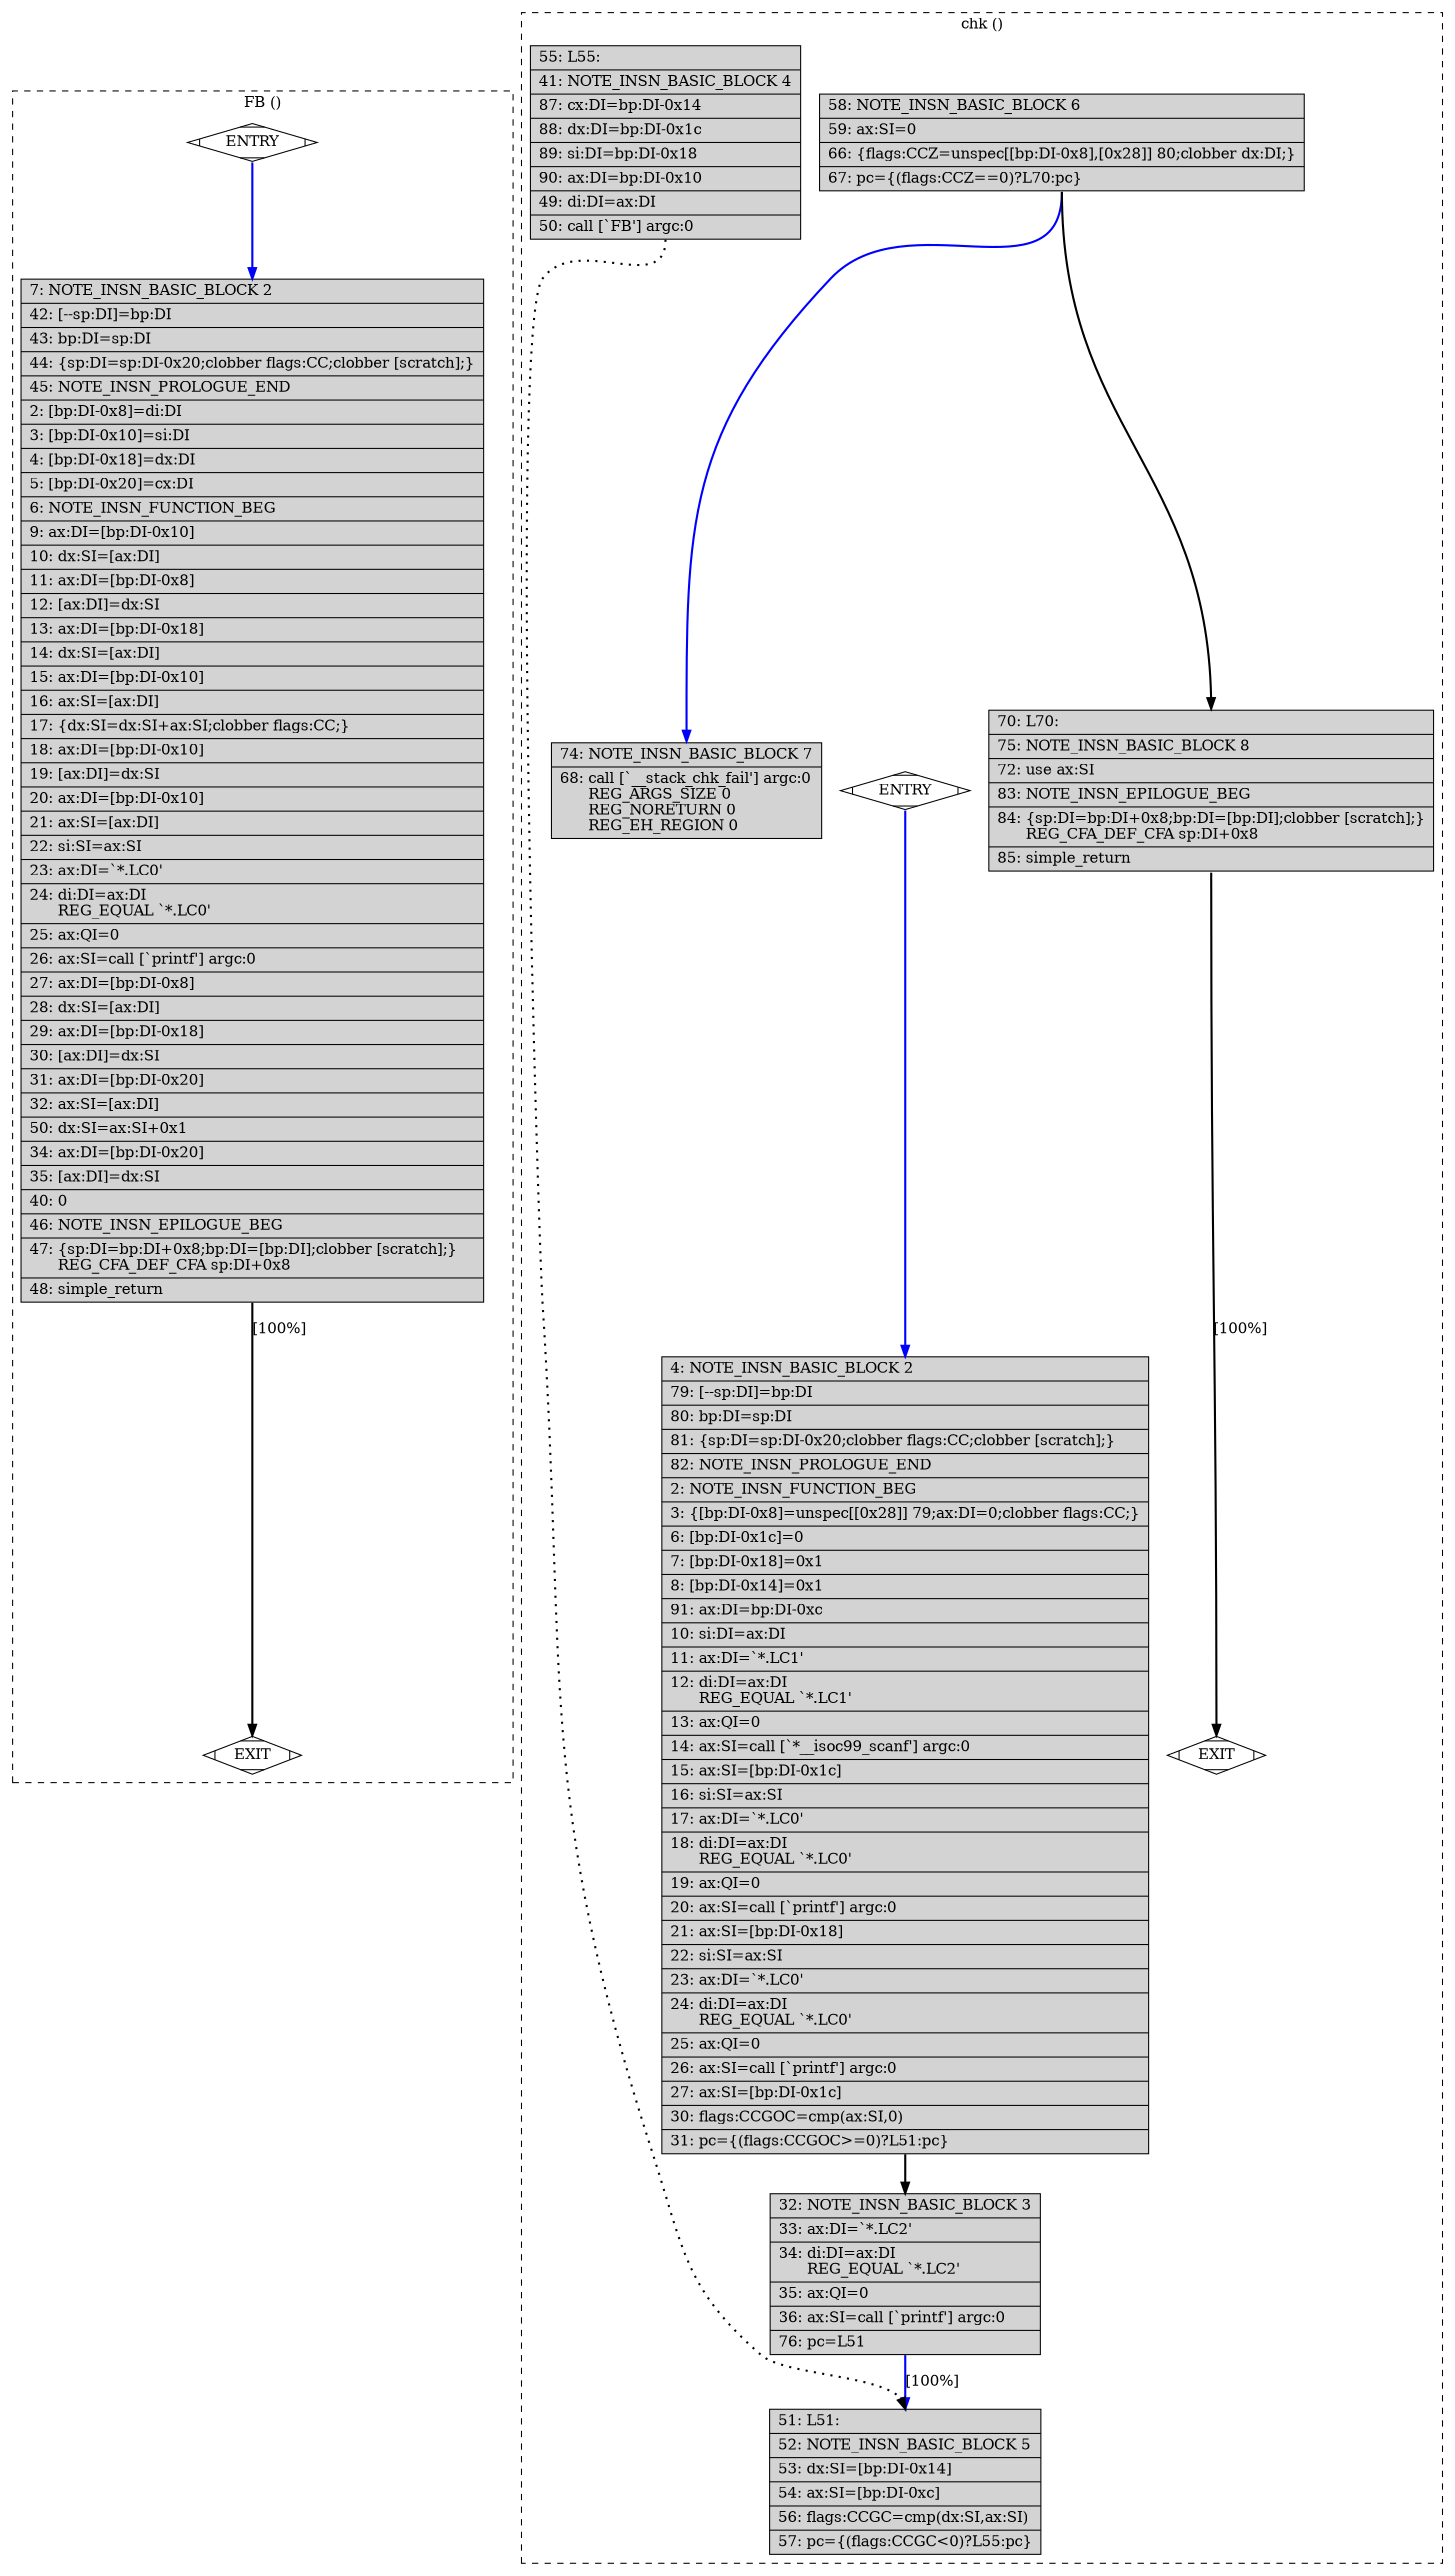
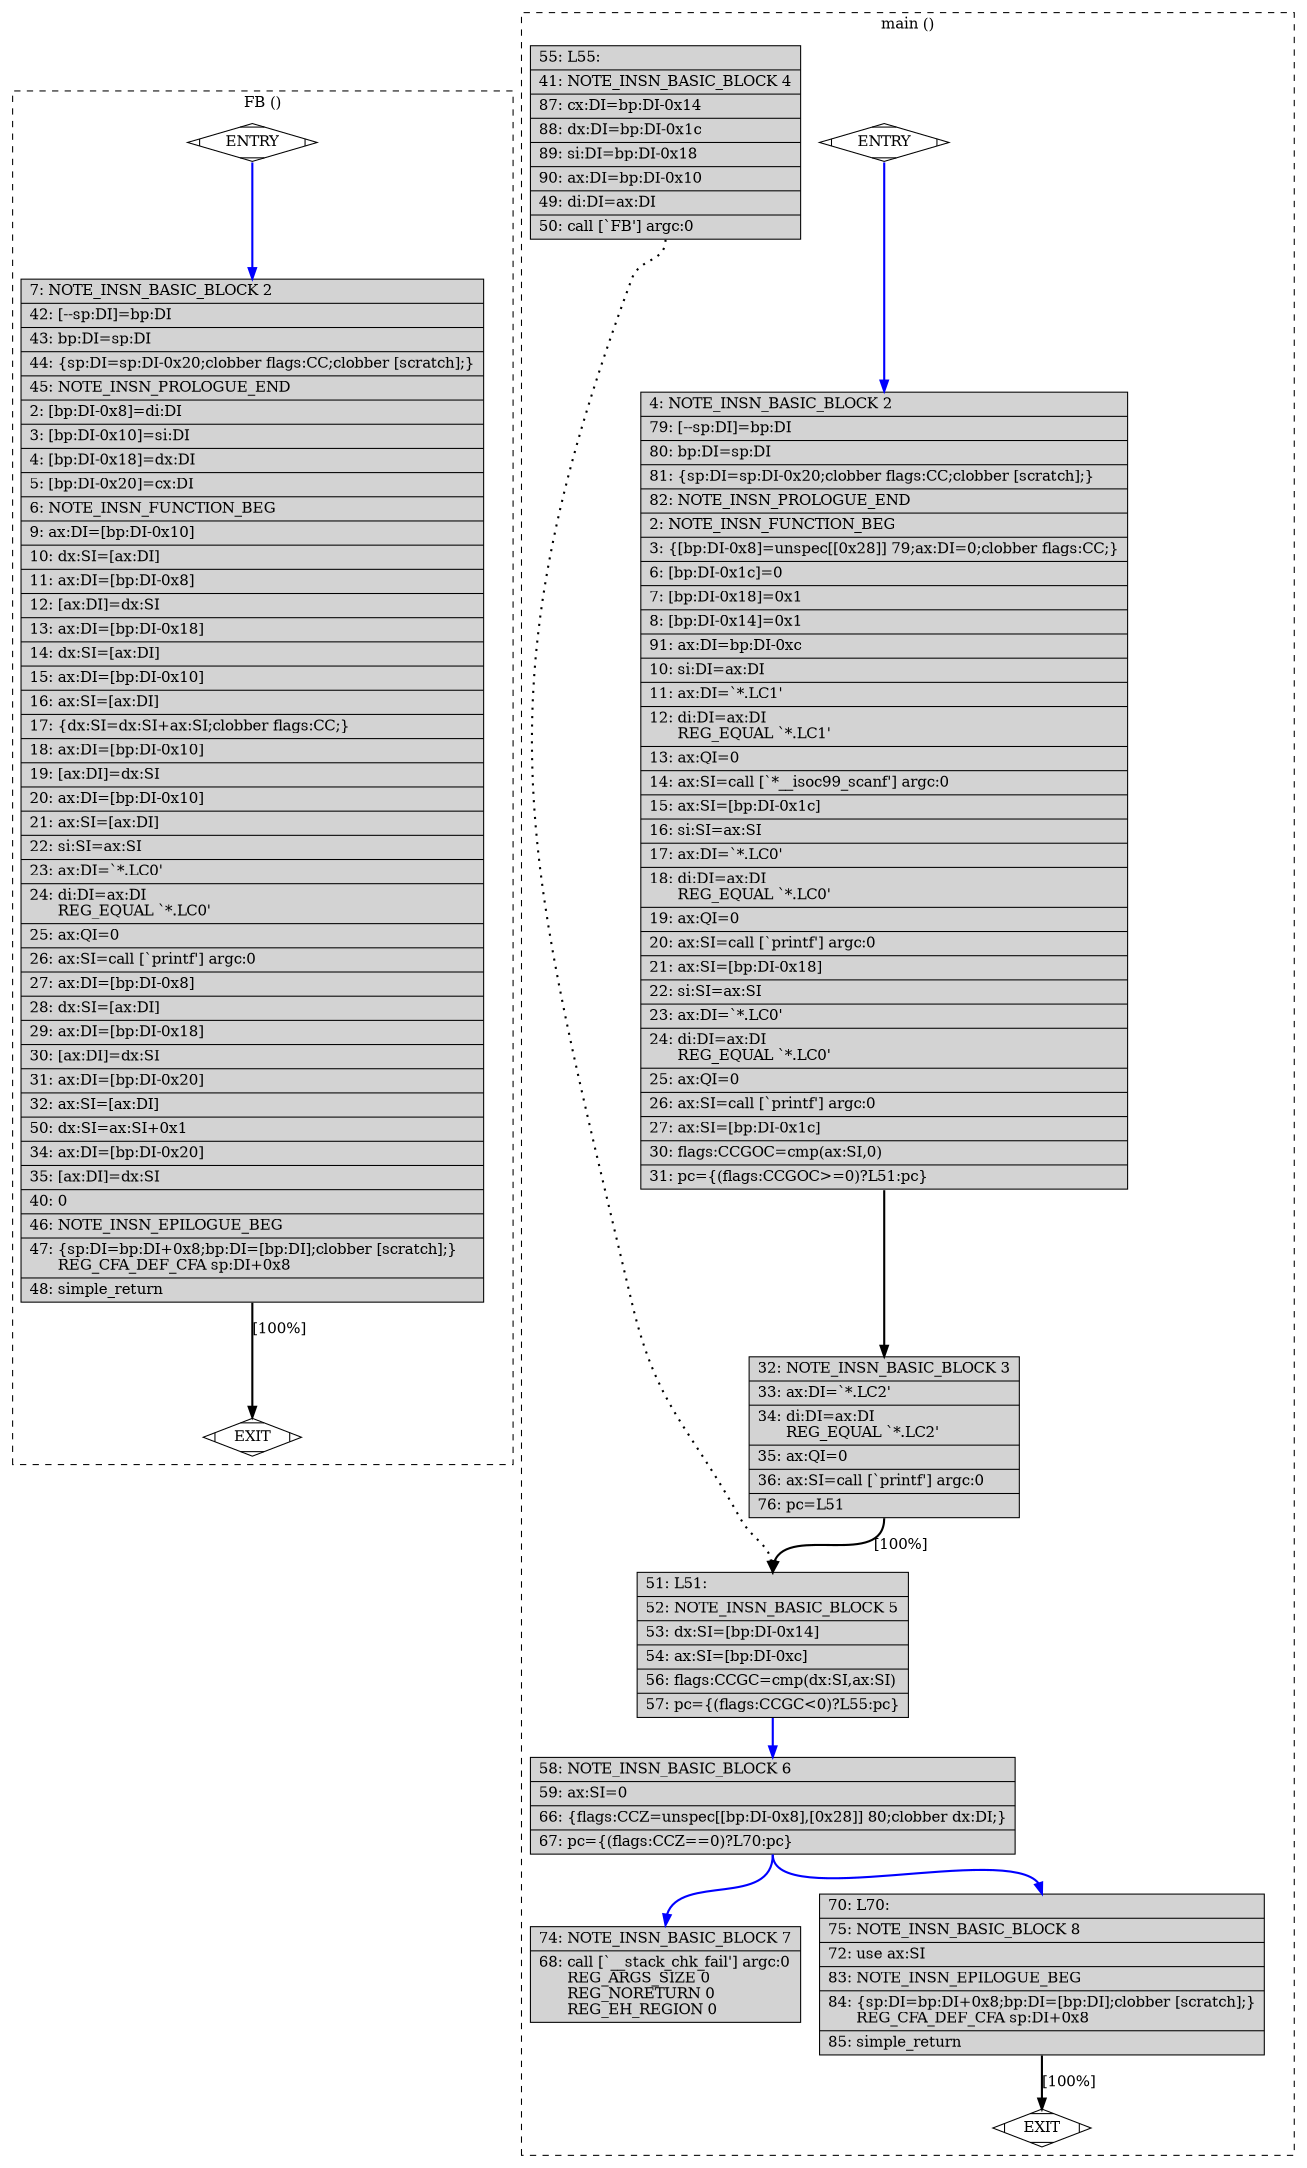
  digraph {
    node [fillcolor=lightgrey shape=record style=filled]
    edge [color=black constraint=true headport=n style="solid,bold" tailport=s weight=100]
    n1 [fillcolor=white label=ENTRY shape=Mdiamond]
    n2 [label="{\ \ \ \ 7:\ NOTE_INSN_BASIC_BLOCK\ 2\l|\ \ \ 42:\ [--sp:DI]=bp:DI\l|\ \ \ 43:\ bp:DI=sp:DI\l|\ \ \ 44:\ \{sp:DI=sp:DI-0x20;clobber\ flags:CC;clobber\ [scratch];\}\l|\ \ \ 45:\ NOTE_INSN_PROLOGUE_END\l|\ \ \ \ 2:\ [bp:DI-0x8]=di:DI\l|\ \ \ \ 3:\ [bp:DI-0x10]=si:DI\l|\ \ \ \ 4:\ [bp:DI-0x18]=dx:DI\l|\ \ \ \ 5:\ [bp:DI-0x20]=cx:DI\l|\ \ \ \ 6:\ NOTE_INSN_FUNCTION_BEG\l|\ \ \ \ 9:\ ax:DI=[bp:DI-0x10]\l|\ \ \ 10:\ dx:SI=[ax:DI]\l|\ \ \ 11:\ ax:DI=[bp:DI-0x8]\l|\ \ \ 12:\ [ax:DI]=dx:SI\l|\ \ \ 13:\ ax:DI=[bp:DI-0x18]\l|\ \ \ 14:\ dx:SI=[ax:DI]\l|\ \ \ 15:\ ax:DI=[bp:DI-0x10]\l|\ \ \ 16:\ ax:SI=[ax:DI]\l|\ \ \ 17:\ \{dx:SI=dx:SI+ax:SI;clobber\ flags:CC;\}\l|\ \ \ 18:\ ax:DI=[bp:DI-0x10]\l|\ \ \ 19:\ [ax:DI]=dx:SI\l|\ \ \ 20:\ ax:DI=[bp:DI-0x10]\l|\ \ \ 21:\ ax:SI=[ax:DI]\l|\ \ \ 22:\ si:SI=ax:SI\l|\ \ \ 23:\ ax:DI=`*.LC0'\l|\ \ \ 24:\ di:DI=ax:DI\l\ \ \ \ \ \ REG_EQUAL\ `*.LC0'\l|\ \ \ 25:\ ax:QI=0\l|\ \ \ 26:\ ax:SI=call\ [`printf']\ argc:0\l|\ \ \ 27:\ ax:DI=[bp:DI-0x8]\l|\ \ \ 28:\ dx:SI=[ax:DI]\l|\ \ \ 29:\ ax:DI=[bp:DI-0x18]\l|\ \ \ 30:\ [ax:DI]=dx:SI\l|\ \ \ 31:\ ax:DI=[bp:DI-0x20]\l|\ \ \ 32:\ ax:SI=[ax:DI]\l|\ \ \ 50:\ dx:SI=ax:SI+0x1\l|\ \ \ 34:\ ax:DI=[bp:DI-0x20]\l|\ \ \ 35:\ [ax:DI]=dx:SI\l|\ \ \ 40:\ 0\l|\ \ \ 46:\ NOTE_INSN_EPILOGUE_BEG\l|\ \ \ 47:\ \{sp:DI=bp:DI+0x8;bp:DI=[bp:DI];clobber\ [scratch];\}\l\ \ \ \ \ \ REG_CFA_DEF_CFA\ sp:DI+0x8\l|\ \ \ 48:\ simple_return\l}"]
    n3 [fillcolor=white label=EXIT shape=Mdiamond]
    n4 [fillcolor=white label=ENTRY shape=Mdiamond]
    n5 [label="{\ \ \ \ 4:\ NOTE_INSN_BASIC_BLOCK\ 2\l|\ \ \ 79:\ [--sp:DI]=bp:DI\l|\ \ \ 80:\ bp:DI=sp:DI\l|\ \ \ 81:\ \{sp:DI=sp:DI-0x20;clobber\ flags:CC;clobber\ [scratch];\}\l|\ \ \ 82:\ NOTE_INSN_PROLOGUE_END\l|\ \ \ \ 2:\ NOTE_INSN_FUNCTION_BEG\l|\ \ \ \ 3:\ \{[bp:DI-0x8]=unspec[[0x28]]\ 79;ax:DI=0;clobber\ flags:CC;\}\l|\ \ \ \ 6:\ [bp:DI-0x1c]=0\l|\ \ \ \ 7:\ [bp:DI-0x18]=0x1\l|\ \ \ \ 8:\ [bp:DI-0x14]=0x1\l|\ \ \ 91:\ ax:DI=bp:DI-0xc\l|\ \ \ 10:\ si:DI=ax:DI\l|\ \ \ 11:\ ax:DI=`*.LC1'\l|\ \ \ 12:\ di:DI=ax:DI\l\ \ \ \ \ \ REG_EQUAL\ `*.LC1'\l|\ \ \ 13:\ ax:QI=0\l|\ \ \ 14:\ ax:SI=call\ [`*__isoc99_scanf']\ argc:0\l|\ \ \ 15:\ ax:SI=[bp:DI-0x1c]\l|\ \ \ 16:\ si:SI=ax:SI\l|\ \ \ 17:\ ax:DI=`*.LC0'\l|\ \ \ 18:\ di:DI=ax:DI\l\ \ \ \ \ \ REG_EQUAL\ `*.LC0'\l|\ \ \ 19:\ ax:QI=0\l|\ \ \ 20:\ ax:SI=call\ [`printf']\ argc:0\l|\ \ \ 21:\ ax:SI=[bp:DI-0x18]\l|\ \ \ 22:\ si:SI=ax:SI\l|\ \ \ 23:\ ax:DI=`*.LC0'\l|\ \ \ 24:\ di:DI=ax:DI\l\ \ \ \ \ \ REG_EQUAL\ `*.LC0'\l|\ \ \ 25:\ ax:QI=0\l|\ \ \ 26:\ ax:SI=call\ [`printf']\ argc:0\l|\ \ \ 27:\ ax:SI=[bp:DI-0x1c]\l|\ \ \ 30:\ flags:CCGOC=cmp(ax:SI,0)\l|\ \ \ 31:\ pc=\{(flags:CCGOC\>=0)?L51:pc\}\l}"]
    n6 [fillcolor=white label=EXIT shape=Mdiamond]
    n7 [label="{\ \ \ 32:\ NOTE_INSN_BASIC_BLOCK\ 3\l|\ \ \ 33:\ ax:DI=`*.LC2'\l|\ \ \ 34:\ di:DI=ax:DI\l\ \ \ \ \ \ REG_EQUAL\ `*.LC2'\l|\ \ \ 35:\ ax:QI=0\l|\ \ \ 36:\ ax:SI=call\ [`printf']\ argc:0\l|\ \ \ 76:\ pc=L51\l}"]
    n8 [label="{\ \ \ 51:\ L51:\l|\ \ \ 52:\ NOTE_INSN_BASIC_BLOCK\ 5\l|\ \ \ 53:\ dx:SI=[bp:DI-0x14]\l|\ \ \ 54:\ ax:SI=[bp:DI-0xc]\l|\ \ \ 56:\ flags:CCGC=cmp(dx:SI,ax:SI)\l|\ \ \ 57:\ pc=\{(flags:CCGC\<0)?L55:pc\}\l}"]
    n9 [label="{\ \ \ 58:\ NOTE_INSN_BASIC_BLOCK\ 6\l|\ \ \ 59:\ ax:SI=0\l|\ \ \ 66:\ \{flags:CCZ=unspec[[bp:DI-0x8],[0x28]]\ 80;clobber\ dx:DI;\}\l|\ \ \ 67:\ pc=\{(flags:CCZ==0)?L70:pc\}\l}"]
    n10 [label="{\ \ \ 55:\ L55:\l|\ \ \ 41:\ NOTE_INSN_BASIC_BLOCK\ 4\l|\ \ \ 87:\ cx:DI=bp:DI-0x14\l|\ \ \ 88:\ dx:DI=bp:DI-0x1c\l|\ \ \ 89:\ si:DI=bp:DI-0x18\l|\ \ \ 90:\ ax:DI=bp:DI-0x10\l|\ \ \ 49:\ di:DI=ax:DI\l|\ \ \ 50:\ call\ [`FB']\ argc:0\l}"]
    n11 [label="{\ \ \ 74:\ NOTE_INSN_BASIC_BLOCK\ 7\l|\ \ \ 68:\ call\ [`__stack_chk_fail']\ argc:0\l\ \ \ \ \ \ REG_ARGS_SIZE\ 0\l\ \ \ \ \ \ REG_NORETURN\ 0\l\ \ \ \ \ \ REG_EH_REGION\ 0\l}"]
    n12 [label="{\ \ \ 70:\ L70:\l|\ \ \ 75:\ NOTE_INSN_BASIC_BLOCK\ 8\l|\ \ \ 72:\ use\ ax:SI\l|\ \ \ 83:\ NOTE_INSN_EPILOGUE_BEG\l|\ \ \ 84:\ \{sp:DI=bp:DI+0x8;bp:DI=[bp:DI];clobber\ [scratch];\}\l\ \ \ \ \ \ REG_CFA_DEF_CFA\ sp:DI+0x8\l|\ \ \ 85:\ simple_return\l}"]
    subgraph cluster_1 {
      color=black
      label="FB ()"
      style=dashed
      n1
      n2
      n3
    }
    subgraph cluster_2 {
      color=black
-     label="chk ()"
+     label="main ()"
      style=dashed
      n4
      n5
      n6
      n7
      n8
      n9
      n10
      n11
      n12
    }
    n1 -> n2 [color=blue]
    n1 -> n3 [style=invis color="" weight=""]
    n2 -> n3 [label="[100%]" weight=10]
    n4 -> n5 [color=blue]
    n4 -> n6 [style=invis color="" weight=""]
    n5 -> n7
-   n7 -> n8 [color=blue label="[100%]" weight=10]
+   n7 -> n8 [label="[100%]" weight=10]
+   n8 -> n9 [color=blue]
    n9 -> n11 [color=blue]
-   n9 -> n12 [weight=10]
+   n9 -> n12 [color=blue weight=10]
    n10 -> n8 [constraint=false style="dotted,bold" weight=10]
    n12 -> n6 [label="[100%]" weight=10]
  }
